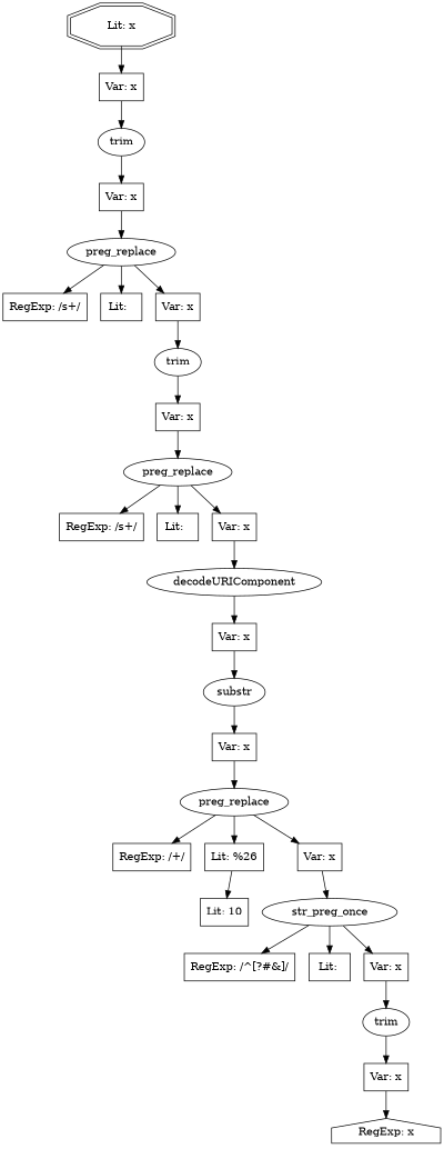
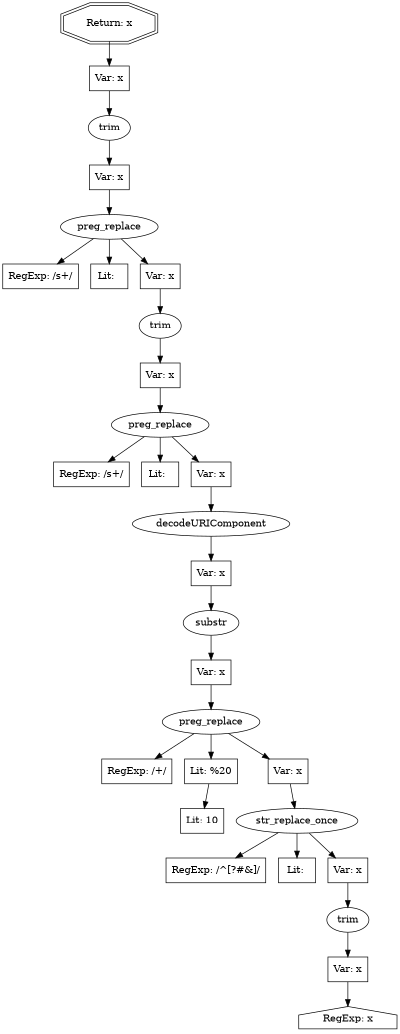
  digraph {
    node [shape=box]
    n1 [label="RegExp: x" shape=house]
    n2 [label=trim shape=ellipse]
    n3 [label="Var: x"]
-   n4 [label=str_preg_once shape=ellipse]
+   n4 [label=str_replace_once shape=ellipse]
    n5 [label="RegExp: /^[?#&]/"]
    n6 [label="Lit: "]
    n7 [label="Var: x"]
    n8 [label=preg_replace shape=ellipse]
    n9 [label="RegExp: /\+/"]
-   n10 [label="Lit: %26"]
+   n10 [label="Lit: %20"]
    n11 [label="Var: x"]
    n12 [label="Lit: 10"]
    n13 [label=substr shape=ellipse]
    n14 [label="Var: x"]
    n15 [label=decodeURIComponent shape=ellipse]
    n16 [label="Var: x"]
    n17 [label=preg_replace shape=ellipse]
    n18 [label="RegExp: /\s+/"]
    n19 [label="Lit:  "]
    n20 [label="Var: x"]
    n21 [label=trim shape=ellipse]
    n22 [label="Var: x"]
    n23 [label=preg_replace shape=ellipse]
    n24 [label="RegExp: /\s+/"]
    n25 [label="Lit:  "]
    n26 [label="Var: x"]
    n27 [label=trim shape=ellipse]
    n28 [label="Var: x"]
    n29 [label="Var: x"]
-   n30 [label="Lit: x" shape=doubleoctagon]
+   n30 [label="Return: x" shape=doubleoctagon]
    n2 -> n3
    n3 -> n1
    n4 -> n5
    n4 -> n6
    n4 -> n7
    n7 -> n2
    n8 -> n9
    n8 -> n10
    n8 -> n11
    n10 -> n12
    n11 -> n4
    n13 -> n14
    n14 -> n8
    n15 -> n16
    n16 -> n13
    n17 -> n18
    n17 -> n19
    n17 -> n20
    n20 -> n15
    n21 -> n22
    n22 -> n17
    n23 -> n24
    n23 -> n25
    n23 -> n26
    n26 -> n21
    n27 -> n28
    n28 -> n23
    n29 -> n27
    n30 -> n29
  }
